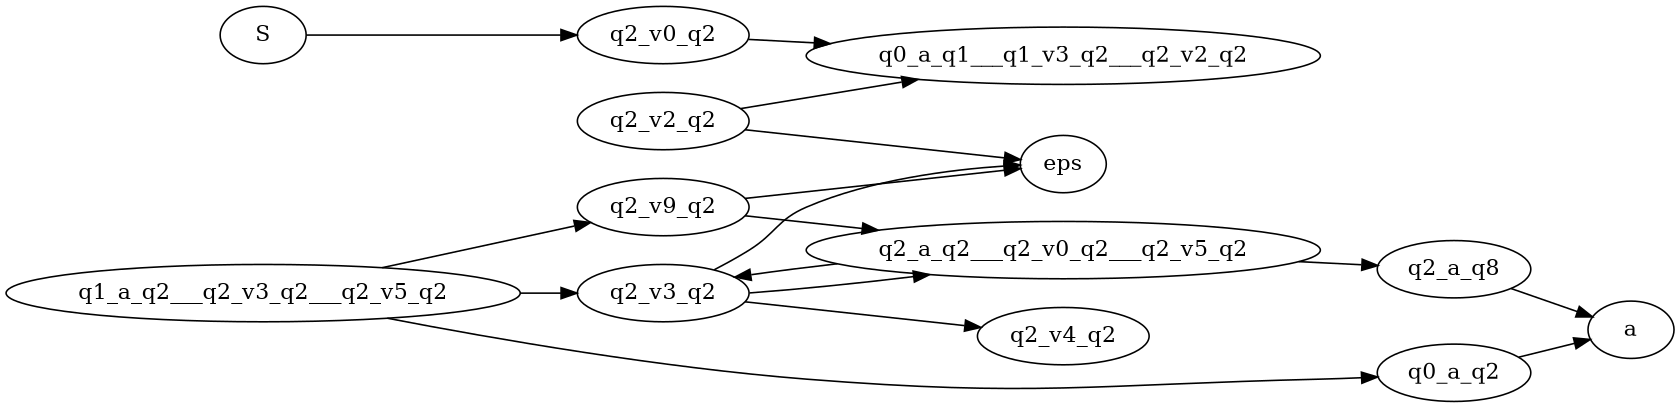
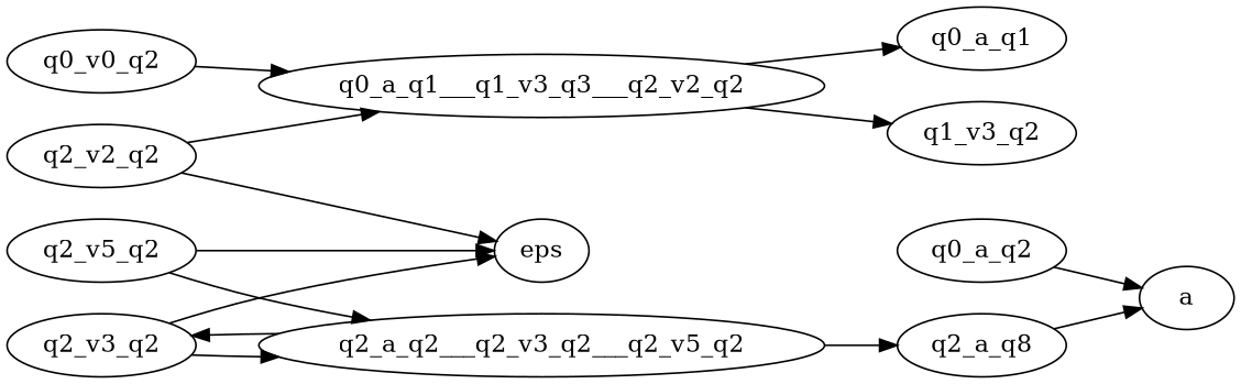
  digraph {
    rankdir=LR
-   S
-   q0_v0_q2 [label=q2_v0_q2]
-   q0_a_q1___q1_v3_q2___q2_v2_q2
+   q0_v0_q2
+   q0_a_q1___q1_v3_q2___q2_v2_q2 [label=q0_a_q1___q1_v3_q3___q2_v2_q2]
+   q0_a_q1
+   q1_v3_q2
    q2_v2_q2
    eps
    n8 [label=q0_a_q2]
-   q1_a_q2___q2_v3_q2___q2_v5_q2
    q2_v3_q2
-   q2_v5_q2 [label=q2_v9_q2]
+   q2_v5_q2
    a
-   q2_v4_q2
-   q2_a_q2___q2_v3_q2___q2_v5_q2 [label=q2_a_q2___q2_v0_q2___q2_v5_q2]
+   q2_a_q2___q2_v3_q2___q2_v5_q2
    n15 [label=q2_a_q8]
-   S -> q0_v0_q2
    q0_v0_q2 -> q0_a_q1___q1_v3_q2___q2_v2_q2
+   q0_a_q1___q1_v3_q2___q2_v2_q2 -> q0_a_q1
+   q0_a_q1___q1_v3_q2___q2_v2_q2 -> q1_v3_q2
    q2_v2_q2 -> q0_a_q1___q1_v3_q2___q2_v2_q2
    q2_v2_q2 -> eps
    n8 -> a
-   q1_a_q2___q2_v3_q2___q2_v5_q2 -> n8
-   q1_a_q2___q2_v3_q2___q2_v5_q2 -> q2_v3_q2
-   q1_a_q2___q2_v3_q2___q2_v5_q2 -> q2_v5_q2
    q2_v3_q2 -> eps
-   q2_v3_q2 -> q2_v4_q2
    q2_v3_q2 -> q2_a_q2___q2_v3_q2___q2_v5_q2
    q2_v5_q2 -> eps
    q2_v5_q2 -> q2_a_q2___q2_v3_q2___q2_v5_q2
    q2_a_q2___q2_v3_q2___q2_v5_q2 -> q2_v3_q2
    q2_a_q2___q2_v3_q2___q2_v5_q2 -> n15
    n15 -> a
  }
